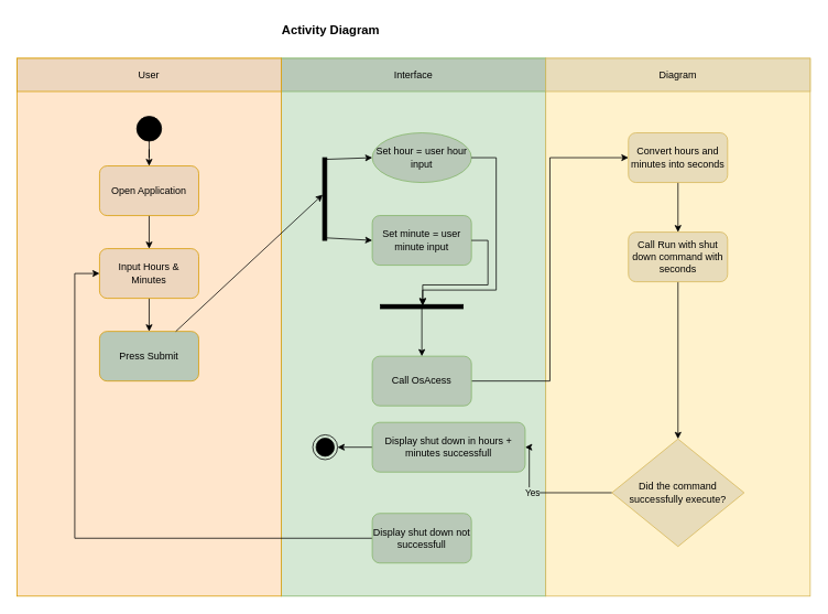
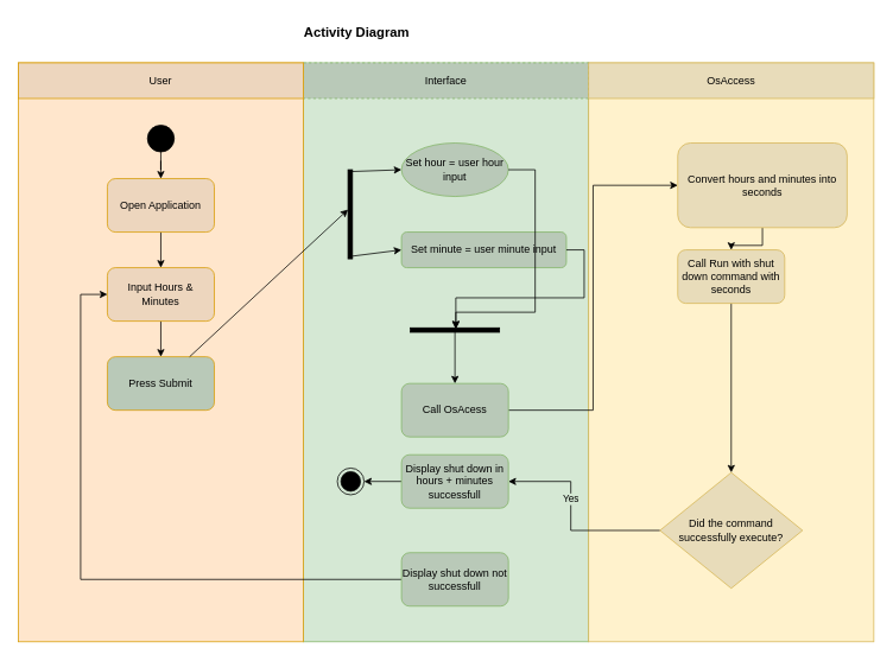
  <mxCell id="0" />
  <mxCell id="1" parent="0" />
  <mxCell id="2" value="" style="rounded=0;whiteSpace=wrap;html=1;fillColor=#d5e8d4;strokeColor=#82b366;labelBackgroundColor=#d5e8d4;" vertex="1" parent="1"><mxGeometry x="340" y="70" width="320" height="650" as="geometry" /></mxCell>
  <mxCell id="3" value="" style="rounded=0;whiteSpace=wrap;html=1;fillColor=#fff2cc;strokeColor=#d6b656;" vertex="1" parent="1"><mxGeometry x="660" y="70" width="320" height="650" as="geometry" /></mxCell>
- <mxCell id="4" value="Interface" style="rounded=0;whiteSpace=wrap;html=1;fillColor=#B9C9B8;strokeColor=#82b366;gradientColor=none;" vertex="1" parent="1"><mxGeometry x="340" y="70" width="320" height="40" as="geometry" /></mxCell>
- <mxCell id="5" value="Diagram" style="rounded=0;whiteSpace=wrap;html=1;fillColor=#E8DCBA;strokeColor=#d6b656;" vertex="1" parent="1"><mxGeometry x="660" y="70" width="320" height="40" as="geometry" /></mxCell>
+ <mxCell id="4" value="Interface" style="rounded=0;whiteSpace=wrap;html=1;fillColor=#B9C9B8;strokeColor=#82b366;gradientColor=none;dashed=1;" vertex="1" parent="1"><mxGeometry x="340" y="70" width="320" height="40" as="geometry" /></mxCell>
+ <mxCell id="5" value="OsAccess" style="rounded=0;whiteSpace=wrap;html=1;fillColor=#E8DCBA;strokeColor=#d6b656;" vertex="1" parent="1"><mxGeometry x="660" y="70" width="320" height="40" as="geometry" /></mxCell>
  <mxCell id="6" value="" style="rounded=0;whiteSpace=wrap;html=1;fillColor=#ffe6cc;strokeColor=#d79b00;" vertex="1" parent="1"><mxGeometry x="20" y="70" width="320" height="650" as="geometry" /></mxCell>
  <mxCell id="7" value="User" style="rounded=0;whiteSpace=wrap;html=1;fillColor=#EDD6BE;strokeColor=#d79b00;" vertex="1" parent="1"><mxGeometry x="20" y="70" width="320" height="40" as="geometry" /></mxCell>
  <mxCell id="8" style="edgeStyle=orthogonalEdgeStyle;rounded=0;orthogonalLoop=1;jettySize=auto;html=1;" edge="1" parent="1" source="9" target="11"><mxGeometry relative="1" as="geometry" /></mxCell>
  <mxCell id="9" value="" style="ellipse;fillColor=strokeColor;html=1;" vertex="1" parent="1"><mxGeometry x="165" y="140" width="30" height="30" as="geometry" /></mxCell>
  <mxCell id="10" style="edgeStyle=orthogonalEdgeStyle;rounded=0;orthogonalLoop=1;jettySize=auto;html=1;entryX=0.5;entryY=0;entryDx=0;entryDy=0;" edge="1" parent="1" source="11" target="13"><mxGeometry relative="1" as="geometry" /></mxCell>
  <mxCell id="11" value="Open Application" style="rounded=1;whiteSpace=wrap;html=1;fillColor=#edd6be;strokeColor=#d79b00;" vertex="1" parent="1"><mxGeometry x="120" y="200" width="120" height="60" as="geometry" /></mxCell>
  <mxCell id="12" style="edgeStyle=orthogonalEdgeStyle;rounded=0;orthogonalLoop=1;jettySize=auto;html=1;entryX=0.5;entryY=0;entryDx=0;entryDy=0;" edge="1" parent="1" source="13" target="14"><mxGeometry relative="1" as="geometry" /></mxCell>
  <mxCell id="13" value="Input Hours &amp;amp; Minutes" style="rounded=1;whiteSpace=wrap;html=1;fillColor=#edd6be;strokeColor=#d79b00;" vertex="1" parent="1"><mxGeometry x="120" y="300" width="120" height="60" as="geometry" /></mxCell>
  <mxCell id="14" value="Press Submit" style="rounded=1;whiteSpace=wrap;html=1;fillColor=#b9c9b8;strokeColor=#d79b00;" vertex="1" parent="1"><mxGeometry x="120" y="400" width="120" height="60" as="geometry" /></mxCell>
  <mxCell id="15" value="Set hour = user hour input" style="ellipse;whiteSpace=wrap;html=1;fillColor=#b9c9b8;strokeColor=#82b366;" vertex="1" parent="1"><mxGeometry x="450" y="160" width="120" height="60" as="geometry" /></mxCell>
- <mxCell id="16" value="Set minute = user minute input" style="rounded=1;whiteSpace=wrap;html=1;fillColor=#b9c9b8;strokeColor=#82b366;" vertex="1" parent="1"><mxGeometry x="450" y="260" width="120" height="60" as="geometry" /></mxCell>
+ <mxCell id="16" value="Set minute = user minute input" style="rounded=1;whiteSpace=wrap;html=1;fillColor=#b9c9b8;strokeColor=#82b366;" vertex="1" parent="1"><mxGeometry x="450" y="260" width="185" height="40" as="geometry" /></mxCell>
  <mxCell id="17" style="edgeStyle=orthogonalEdgeStyle;rounded=0;orthogonalLoop=1;jettySize=auto;html=1;entryX=0;entryY=0.5;entryDx=0;entryDy=0;" edge="1" parent="1" source="18" target="20"><mxGeometry relative="1" as="geometry" /></mxCell>
  <mxCell id="18" value="Call OsAcess" style="rounded=1;whiteSpace=wrap;html=1;fillColor=#b9c9b8;strokeColor=#82b366;" vertex="1" parent="1"><mxGeometry x="450" y="430" width="120" height="60" as="geometry" /></mxCell>
  <mxCell id="19" style="edgeStyle=orthogonalEdgeStyle;rounded=0;orthogonalLoop=1;jettySize=auto;html=1;" edge="1" parent="1" source="20" target="22"><mxGeometry relative="1" as="geometry" /></mxCell>
- <mxCell id="20" value="Convert hours and minutes into seconds" style="rounded=1;whiteSpace=wrap;html=1;fillColor=#e8dcba;strokeColor=#d6b656;" vertex="1" parent="1"><mxGeometry x="760" y="160" width="120" height="60" as="geometry" /></mxCell>
+ <mxCell id="20" value="Convert hours and minutes into seconds" style="rounded=1;whiteSpace=wrap;html=1;fillColor=#e8dcba;strokeColor=#d6b656;" vertex="1" parent="1"><mxGeometry x="760" y="160" width="190" height="95" as="geometry" /></mxCell>
  <mxCell id="21" style="edgeStyle=orthogonalEdgeStyle;rounded=0;orthogonalLoop=1;jettySize=auto;html=1;entryX=0.5;entryY=0;entryDx=0;entryDy=0;" edge="1" parent="1" source="22" target="33"><mxGeometry relative="1" as="geometry" /></mxCell>
  <mxCell id="22" value="Call Run with shut down command with seconds" style="rounded=1;whiteSpace=wrap;html=1;fillColor=#e8dcba;strokeColor=#d6b656;" vertex="1" parent="1"><mxGeometry x="760" y="280" width="120" height="60" as="geometry" /></mxCell>
  <mxCell id="23" value="&lt;b&gt;Activity Diagram&lt;/b&gt;" style="text;html=1;align=center;verticalAlign=middle;whiteSpace=wrap;rounded=0;fontSize=15;" vertex="1" parent="1"><mxGeometry x="330" y="20" width="140" height="30" as="geometry" /></mxCell>
  <mxCell id="24" style="rounded=0;orthogonalLoop=1;jettySize=auto;html=1;entryX=0;entryY=0.5;entryDx=0;entryDy=0;exitX=0.8;exitY=0.02;exitDx=0;exitDy=0;exitPerimeter=0;" edge="1" parent="1" source="26" target="15"><mxGeometry relative="1" as="geometry" /></mxCell>
  <mxCell id="25" style="rounded=0;orthogonalLoop=1;jettySize=auto;html=1;entryX=0;entryY=0.5;entryDx=0;entryDy=0;exitX=1;exitY=0.97;exitDx=0;exitDy=0;exitPerimeter=0;" edge="1" parent="1" source="26" target="16"><mxGeometry relative="1" as="geometry" /></mxCell>
  <mxCell id="26" value="" style="html=1;points=[];perimeter=orthogonalPerimeter;fillColor=strokeColor;" vertex="1" parent="1"><mxGeometry x="390" y="190" width="5" height="100" as="geometry" /></mxCell>
  <mxCell id="27" style="rounded=0;orthogonalLoop=1;jettySize=auto;html=1;entryX=0;entryY=0.447;entryDx=0;entryDy=0;entryPerimeter=0;" edge="1" parent="1" source="14" target="26"><mxGeometry relative="1" as="geometry" /></mxCell>
  <mxCell id="28" style="edgeStyle=orthogonalEdgeStyle;rounded=0;orthogonalLoop=1;jettySize=auto;html=1;" edge="1" parent="1" source="29" target="18"><mxGeometry relative="1" as="geometry" /></mxCell>
  <mxCell id="29" value="" style="html=1;points=[];perimeter=orthogonalPerimeter;fillColor=strokeColor;rotation=90;" vertex="1" parent="1"><mxGeometry x="507.5" y="320" width="5" height="100" as="geometry" /></mxCell>
  <mxCell id="30" style="edgeStyle=orthogonalEdgeStyle;rounded=0;orthogonalLoop=1;jettySize=auto;html=1;exitX=1;exitY=0.5;exitDx=0;exitDy=0;entryX=0.1;entryY=0.49;entryDx=0;entryDy=0;entryPerimeter=0;" edge="1" parent="1" source="16" target="29"><mxGeometry relative="1" as="geometry" /></mxCell>
  <mxCell id="31" style="edgeStyle=orthogonalEdgeStyle;rounded=0;orthogonalLoop=1;jettySize=auto;html=1;entryX=0.3;entryY=0.49;entryDx=0;entryDy=0;entryPerimeter=0;" edge="1" parent="1" source="15" target="29"><mxGeometry relative="1" as="geometry"><Array as="points"><mxPoint x="600" y="190" /><mxPoint x="600" y="350" /><mxPoint x="511" y="350" /></Array></mxGeometry></mxCell>
  <mxCell id="32" value="Yes" style="edgeStyle=orthogonalEdgeStyle;rounded=0;orthogonalLoop=1;jettySize=auto;html=1;entryX=1;entryY=0.5;entryDx=0;entryDy=0;labelBackgroundColor=#d5e8d4;" edge="1" parent="1" source="33" target="35"><mxGeometry x="0.198" relative="1" as="geometry"><Array as="points"><mxPoint x="640" y="595" /><mxPoint x="640" y="540" /></Array><mxPoint as="offset" /></mxGeometry></mxCell>
  <mxCell id="33" value="Did the command successfully execute?" style="rhombus;whiteSpace=wrap;html=1;fillColor=#e8dcba;strokeColor=#d6b656;" vertex="1" parent="1"><mxGeometry x="740" y="530" width="160" height="130" as="geometry" /></mxCell>
  <mxCell id="34" style="edgeStyle=orthogonalEdgeStyle;rounded=0;orthogonalLoop=1;jettySize=auto;html=1;entryX=1;entryY=0.5;entryDx=0;entryDy=0;" edge="1" parent="1" source="35" target="38"><mxGeometry relative="1" as="geometry" /></mxCell>
- <mxCell id="35" value="Display shut down in hours + minutes successfull" style="rounded=1;whiteSpace=wrap;html=1;fillColor=#b9c9b8;strokeColor=#82b366;" vertex="1" parent="1"><mxGeometry x="450" y="510" width="185" height="60" as="geometry" /></mxCell>
+ <mxCell id="35" value="Display shut down in hours + minutes successfull" style="rounded=1;whiteSpace=wrap;html=1;fillColor=#b9c9b8;strokeColor=#82b366;" vertex="1" parent="1"><mxGeometry x="450" y="510" width="120" height="60" as="geometry" /></mxCell>
  <mxCell id="36" style="edgeStyle=orthogonalEdgeStyle;rounded=0;orthogonalLoop=1;jettySize=auto;html=1;entryX=0;entryY=0.5;entryDx=0;entryDy=0;" edge="1" parent="1" source="37" target="13"><mxGeometry relative="1" as="geometry"><Array as="points"><mxPoint x="90" y="650" /><mxPoint x="90" y="330" /></Array></mxGeometry></mxCell>
  <mxCell id="37" value="Display shut down not successfull" style="rounded=1;whiteSpace=wrap;html=1;fillColor=#b9c9b8;strokeColor=#82b366;" vertex="1" parent="1"><mxGeometry x="450" y="620" width="120" height="60" as="geometry" /></mxCell>
  <mxCell id="38" value="" style="ellipse;html=1;shape=endState;fillColor=strokeColor;" vertex="1" parent="1"><mxGeometry x="378" y="525" width="30" height="30" as="geometry" /></mxCell>
